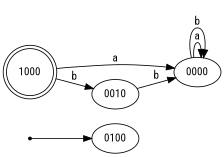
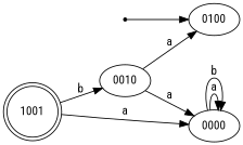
  digraph {
    fontname="Roboto Condensed"
    rankdir=LR
    node [fontname="Roboto Condensed"]
    edge [fontname="Roboto Condensed"]
    -1 [shape=point]
    0100
-   1000 [shape=doublecircle]
+   1000 [shape=doublecircle label=1001]
    0000
    0010
    -1 -> 0100
    1000 -> 0000 [label=a]
    1000 -> 0010 [label=b]
    0000 -> 0000 [label=a]
    0000 -> 0000 [label=b]
-   0010 -> 0000 [label=b]
+   0010 -> 0100 [label=a]
+   0010 -> 0000 [label=a]
  }
